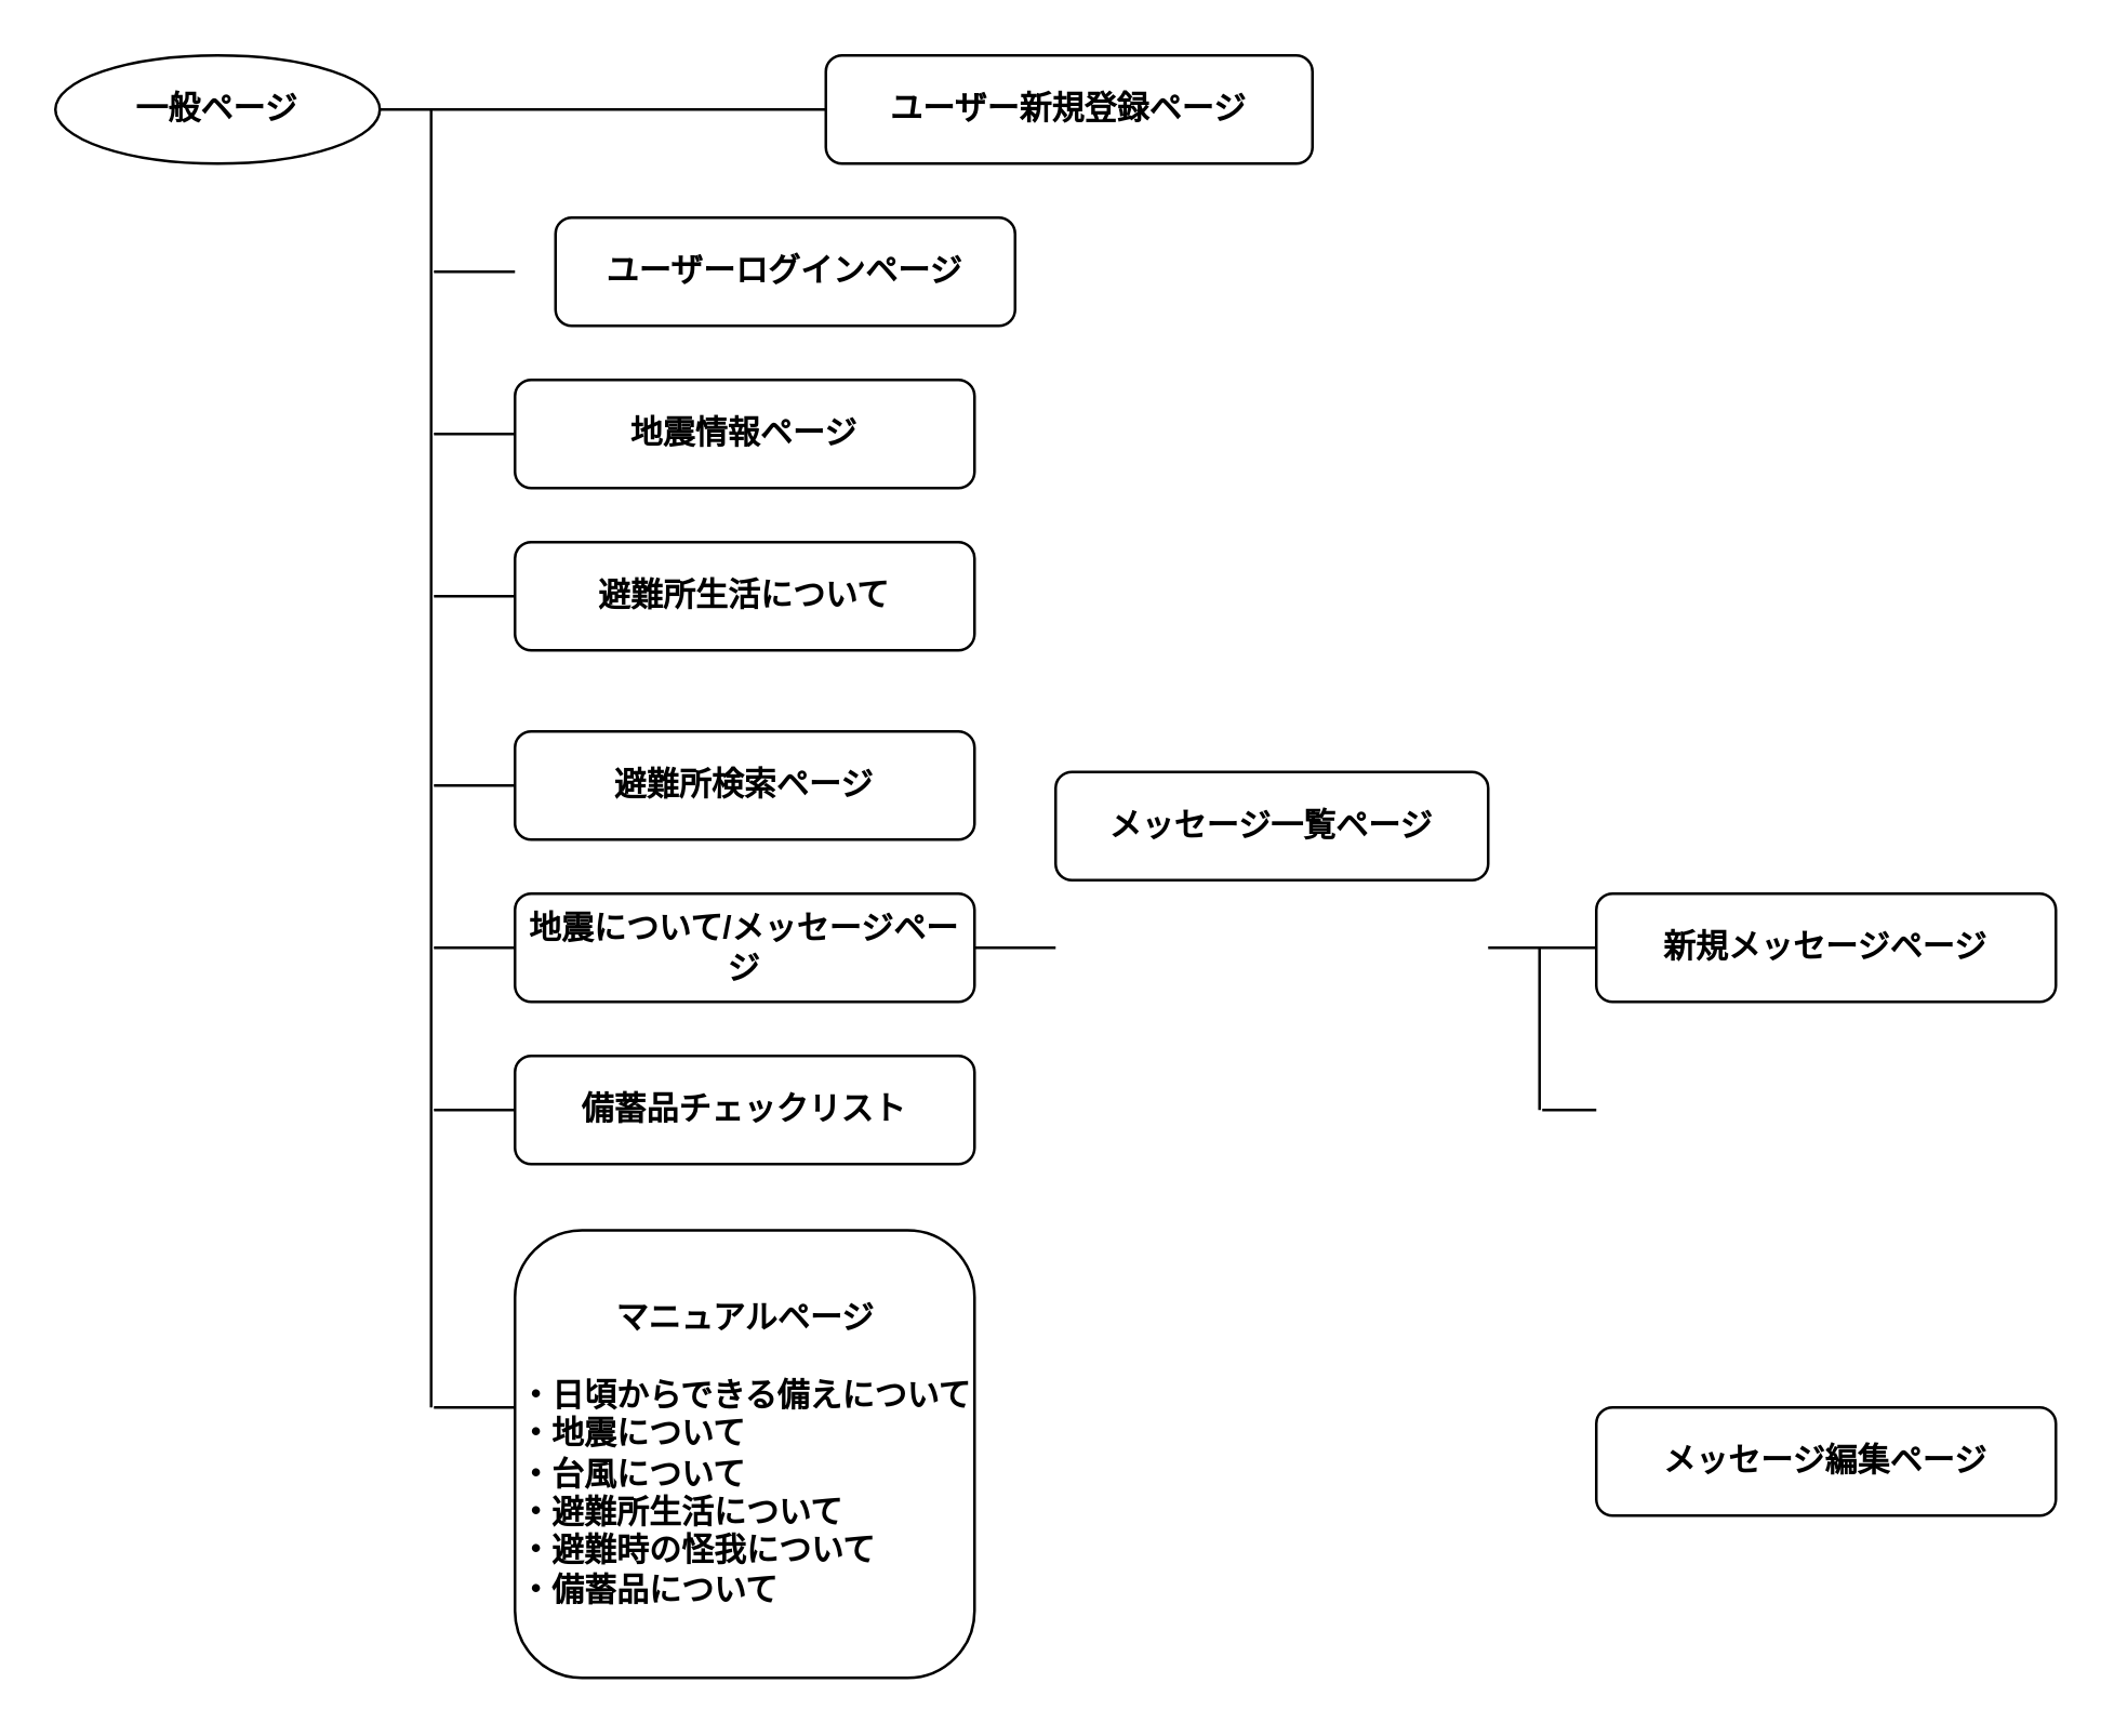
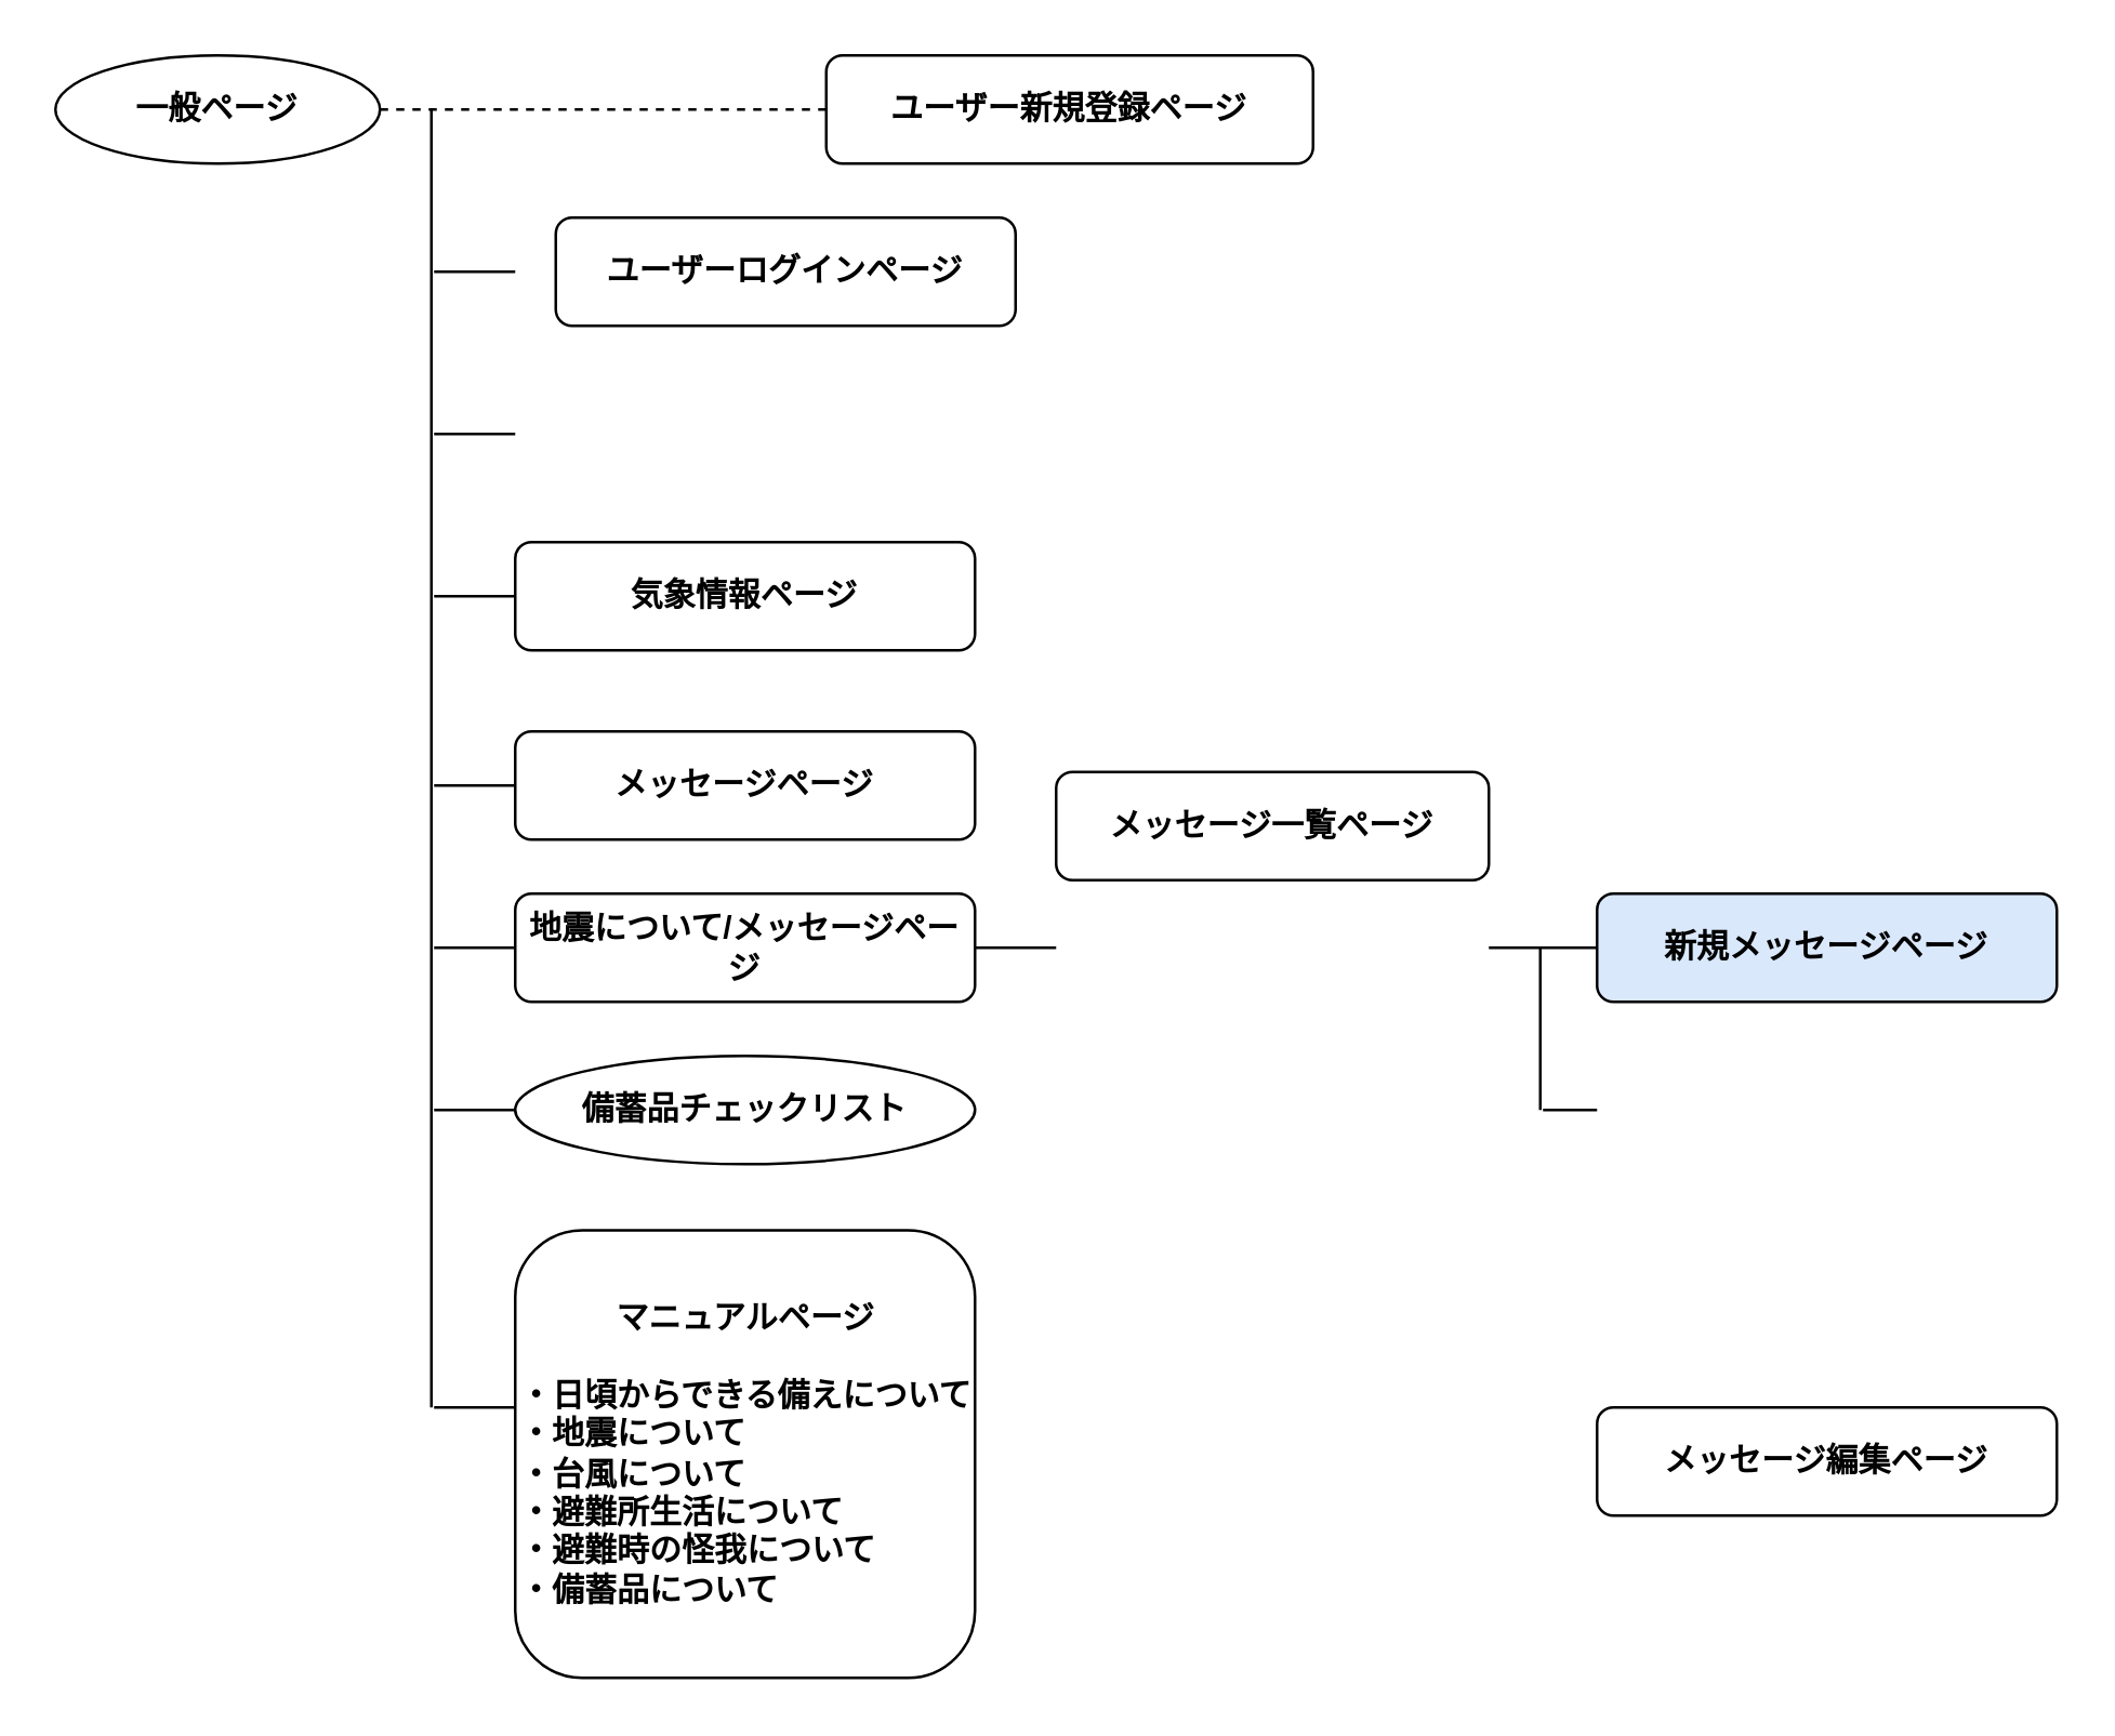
  <mxCell id="0" />
  <mxCell id="1" parent="0" />
- <mxCell id="2" style="html=1;exitX=1;exitY=0.5;exitDx=0;exitDy=0;entryX=0;entryY=0.5;entryDx=0;entryDy=0;fontColor=#000000;strokeColor=#000000;endArrow=none;endFill=0;elbow=vertical;" edge="1" parent="1" source="3" target="4"><mxGeometry relative="1" as="geometry" /></mxCell>
+ <mxCell id="2" style="html=1;exitX=1;exitY=0.5;exitDx=0;exitDy=0;entryX=0;entryY=0.5;entryDx=0;entryDy=0;fontColor=#000000;strokeColor=#000000;endArrow=none;endFill=0;elbow=vertical;dashed=1;" edge="1" parent="1" source="3" target="4"><mxGeometry relative="1" as="geometry" /></mxCell>
  <mxCell id="3" value="一般ページ" style="ellipse;whiteSpace=wrap;html=1;fontStyle=1;fillColor=#FFFFFF;fontColor=#000000;strokeColor=#000000;" vertex="1" parent="1"><mxGeometry x="20" y="20" width="120" height="40" as="geometry" /></mxCell>
  <mxCell id="4" value="ユーザー新規登録ページ" style="rounded=1;whiteSpace=wrap;html=1;fontStyle=1;fillColor=#FFFFFF;fontColor=#000000;strokeColor=#000000;" vertex="1" parent="1"><mxGeometry x="305" y="20" width="180" height="40" as="geometry" /></mxCell>
- <mxCell id="5" value="備蓄品チェックリスト" style="rounded=1;whiteSpace=wrap;html=1;fontStyle=1;fillColor=#FFFFFF;fontColor=#000000;strokeColor=#000000;" vertex="1" parent="1"><mxGeometry x="190" y="390" width="170" height="40" as="geometry" /></mxCell>
+ <mxCell id="5" value="備蓄品チェックリスト" style="ellipse;whiteSpace=wrap;html=1;fontStyle=1;fillColor=#FFFFFF;fontColor=#000000;strokeColor=#000000;" vertex="1" parent="1"><mxGeometry x="190" y="390" width="170" height="40" as="geometry" /></mxCell>
  <mxCell id="6" value="地震について/メッセージページ" style="rounded=1;whiteSpace=wrap;html=1;fontStyle=1;fillColor=#FFFFFF;fontColor=#000000;strokeColor=#000000;" vertex="1" parent="1"><mxGeometry x="190" y="330" width="170" height="40" as="geometry" /></mxCell>
- <mxCell id="7" value="避難所検索ページ" style="rounded=1;whiteSpace=wrap;html=1;fontStyle=1;fillColor=#FFFFFF;fontColor=#000000;strokeColor=#000000;" vertex="1" parent="1"><mxGeometry x="190" y="270" width="170" height="40" as="geometry" /></mxCell>
- <mxCell id="8" value="避難所生活について" style="rounded=1;whiteSpace=wrap;html=1;fontStyle=1;fillColor=#FFFFFF;fontColor=#000000;strokeColor=#000000;" vertex="1" parent="1"><mxGeometry x="190" y="200" width="170" height="40" as="geometry" /></mxCell>
- <mxCell id="9" value="地震情報ページ" style="rounded=1;whiteSpace=wrap;html=1;fontStyle=1;fillColor=#FFFFFF;fontColor=#000000;strokeColor=#000000;" vertex="1" parent="1"><mxGeometry x="190" y="140" width="170" height="40" as="geometry" /></mxCell>
+ <mxCell id="7" value="メッセージページ" style="rounded=1;whiteSpace=wrap;html=1;fontStyle=1;fillColor=#FFFFFF;fontColor=#000000;strokeColor=#000000;" vertex="1" parent="1"><mxGeometry x="190" y="270" width="170" height="40" as="geometry" /></mxCell>
+ <mxCell id="8" value="気象情報ページ" style="rounded=1;whiteSpace=wrap;html=1;fontStyle=1;fillColor=#FFFFFF;fontColor=#000000;strokeColor=#000000;" vertex="1" parent="1"><mxGeometry x="190" y="200" width="170" height="40" as="geometry" /></mxCell>
  <mxCell id="10" value="ユーザーログインページ" style="rounded=1;whiteSpace=wrap;html=1;fontStyle=1;fillColor=#FFFFFF;fontColor=#000000;strokeColor=#000000;" vertex="1" parent="1"><mxGeometry x="205" y="80" width="170" height="40" as="geometry" /></mxCell>
  <mxCell id="11" value="&lt;div style=&quot;text-align: center;&quot;&gt;&lt;span style=&quot;background-color: initial;&quot;&gt;マニュアルページ&lt;/span&gt;&lt;/div&gt;&lt;div style=&quot;text-align: center;&quot;&gt;&lt;br&gt;&lt;/div&gt;・日頃からできる備えについて&lt;br&gt;・地震について&lt;br&gt;・台風について&lt;br&gt;・避難所生活について&lt;br&gt;・避難時の怪我について&lt;br&gt;・備蓄品について" style="rounded=1;whiteSpace=wrap;html=1;fontStyle=1;fillColor=#FFFFFF;fontColor=#000000;align=left;strokeColor=#000000;" vertex="1" parent="1"><mxGeometry x="190" y="454.5" width="170" height="165.5" as="geometry" /></mxCell>
  <mxCell id="12" value="メッセージ一覧ページ" style="rounded=1;whiteSpace=wrap;html=1;fontStyle=1;fillColor=#FFFFFF;fontColor=#000000;strokeColor=#000000;" vertex="1" parent="1"><mxGeometry x="390" y="285" width="160" height="40" as="geometry" /></mxCell>
- <mxCell id="13" value="新規メッセージページ" style="rounded=1;whiteSpace=wrap;html=1;fontStyle=1;fillColor=#FFFFFF;fontColor=#000000;strokeColor=#000000;" vertex="1" parent="1"><mxGeometry x="590" y="330" width="170" height="40" as="geometry" /></mxCell>
+ <mxCell id="13" value="新規メッセージページ" style="rounded=1;whiteSpace=wrap;html=1;fontStyle=1;fillColor=#dae8fc;fontColor=#000000;strokeColor=#000000;" vertex="1" parent="1"><mxGeometry x="590" y="330" width="170" height="40" as="geometry" /></mxCell>
  <mxCell id="14" value="メッセージ編集ページ" style="rounded=1;whiteSpace=wrap;html=1;fontStyle=1;fillColor=#FFFFFF;fontColor=#000000;strokeColor=#000000;" vertex="1" parent="1"><mxGeometry x="590" y="520" width="170" height="40" as="geometry" /></mxCell>
  <mxCell id="15" value="" style="line;strokeWidth=1;html=1;strokeColor=#000000;fontColor=#000000;fillColor=#FFFFFF;" vertex="1" parent="1"><mxGeometry x="160" y="90" width="30" height="20" as="geometry" /></mxCell>
  <mxCell id="16" value="" style="line;strokeWidth=1;direction=south;html=1;strokeColor=#000000;fontColor=#000000;fillColor=#FFFFFF;" vertex="1" parent="1"><mxGeometry x="154" y="40" width="10" height="480" as="geometry" /></mxCell>
  <mxCell id="17" value="" style="line;strokeWidth=1;html=1;strokeColor=#000000;fontColor=#000000;fillColor=#FFFFFF;" vertex="1" parent="1"><mxGeometry x="160" y="150" width="30" height="20" as="geometry" /></mxCell>
  <mxCell id="18" value="" style="line;strokeWidth=1;html=1;strokeColor=#000000;fontColor=#000000;fillColor=#FFFFFF;" vertex="1" parent="1"><mxGeometry x="160" y="210" width="30" height="20" as="geometry" /></mxCell>
  <mxCell id="19" value="" style="line;strokeWidth=1;html=1;strokeColor=#000000;fontColor=#000000;fillColor=#FFFFFF;" vertex="1" parent="1"><mxGeometry x="160" y="280" width="30" height="20" as="geometry" /></mxCell>
  <mxCell id="20" value="" style="line;strokeWidth=1;html=1;strokeColor=#000000;fontColor=#000000;fillColor=#FFFFFF;" vertex="1" parent="1"><mxGeometry x="160" y="340" width="30" height="20" as="geometry" /></mxCell>
  <mxCell id="21" value="" style="line;strokeWidth=1;html=1;strokeColor=#000000;fontColor=#000000;fillColor=#FFFFFF;" vertex="1" parent="1"><mxGeometry x="160" y="400" width="30" height="20" as="geometry" /></mxCell>
  <mxCell id="22" value="" style="line;strokeWidth=1;html=1;strokeColor=#000000;fontColor=#000000;fillColor=#FFFFFF;" vertex="1" parent="1"><mxGeometry x="160" y="510" width="30" height="20" as="geometry" /></mxCell>
  <mxCell id="23" value="" style="line;strokeWidth=1;html=1;strokeColor=#000000;fontColor=#000000;fillColor=#FFFFFF;" vertex="1" parent="1"><mxGeometry x="360" y="340" width="30" height="20" as="geometry" /></mxCell>
  <mxCell id="24" value="" style="line;strokeWidth=1;html=1;strokeColor=#000000;fontColor=#000000;fillColor=#FFFFFF;" vertex="1" parent="1"><mxGeometry x="550" y="340" width="40" height="20" as="geometry" /></mxCell>
  <mxCell id="25" value="" style="line;strokeWidth=1;direction=south;html=1;strokeColor=#000000;fontColor=#000000;fillColor=#FFFFFF;" vertex="1" parent="1"><mxGeometry x="564" y="350" width="10" height="60" as="geometry" /></mxCell>
  <mxCell id="26" value="" style="line;strokeWidth=1;html=1;strokeColor=#000000;fontColor=#000000;fillColor=#FFFFFF;" vertex="1" parent="1"><mxGeometry x="570" y="400" width="20" height="20" as="geometry" /></mxCell>
